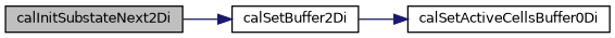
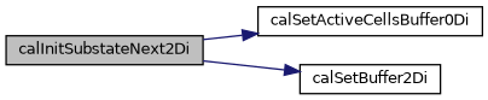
  digraph {
    rankdir=LR
    node [color=black fillcolor=white fontname=Helvetica fontsize=10 shape=record style=filled]
    edge [color=midnightblue fontname=Helvetica fontsize=10 labelfontname=Helvetica labelfontsize=10 style=solid]
    n1 [fillcolor=grey75 fontcolor=black height=0.2 label=calInitSubstateNext2Di width=0.4]
    n2 [height=0.2 label=calSetActiveCellsBuffer0Di width=0.4]
    n3 [height=0.2 label=calSetBuffer2Di width=0.4]
-   n3 -> n2
+   n1 -> n2
    n1 -> n3
  }
